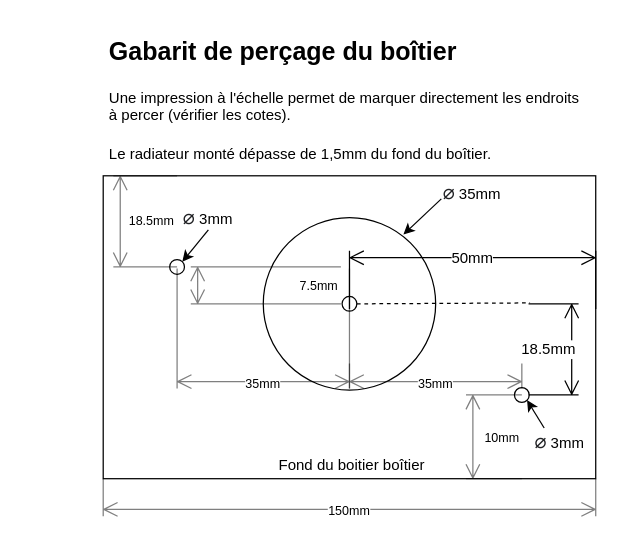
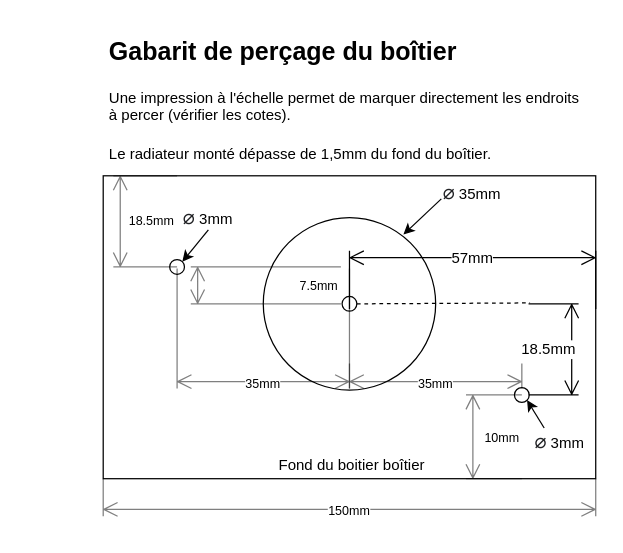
  <mxCell id="0" />
  <mxCell id="1" parent="0" />
  <mxCell id="2" value="" style="group" parent="1" vertex="1" connectable="0"><mxGeometry x="20" y="140" width="440" height="280" as="geometry" /></mxCell>
  <mxCell id="3" value="150mm" style="shape=dimension;whiteSpace=wrap;html=1;align=center;points=[];verticalAlign=bottom;spacingBottom=-5;labelBackgroundColor=#ffffff;fontSize=10;opacity=50;" parent="2" vertex="1"><mxGeometry x="62" y="242.13" width="393.7" height="30" as="geometry" /></mxCell>
  <mxCell id="4" value="" style="group" parent="2" vertex="1" connectable="0"><mxGeometry x="62" width="393.705" height="251.1" as="geometry" /></mxCell>
  <mxCell id="5" value="" style="rounded=0;whiteSpace=wrap;html=1;" parent="4" vertex="1"><mxGeometry width="393.7" height="242.125" as="geometry" /></mxCell>
  <mxCell id="6" value="" style="ellipse;whiteSpace=wrap;html=1;aspect=fixed;" parent="4" vertex="1"><mxGeometry x="53.149" y="66.929" width="11.811" height="11.81" as="geometry" /></mxCell>
  <mxCell id="7" value="" style="ellipse;whiteSpace=wrap;html=1;aspect=fixed;" parent="4" vertex="1"><mxGeometry x="328.739" y="169.291" width="11.811" height="11.81" as="geometry" /></mxCell>
  <mxCell id="8" value="" style="ellipse;whiteSpace=wrap;html=1;aspect=fixed;" parent="4" vertex="1"><mxGeometry x="127.946" y="33.465" width="137.81" height="137.795" as="geometry" /></mxCell>
  <mxCell id="9" value="&lt;span style=&quot;color: rgb(32, 33, 36); font-family: arial, sans-serif; font-size: 16px; text-align: left; background-color: rgb(255, 255, 255);&quot;&gt;⌀&lt;/span&gt;&amp;nbsp;3mm" style="text;html=1;strokeColor=none;fillColor=none;align=center;verticalAlign=middle;whiteSpace=wrap;rounded=0;opacity=50;" parent="4" vertex="1"><mxGeometry x="340" y="201.62" width="50" height="20" as="geometry" /></mxCell>
  <mxCell id="10" value="&lt;span style=&quot;color: rgb(32, 33, 36); font-family: arial, sans-serif; font-size: 16px; text-align: left; background-color: rgb(255, 255, 255);&quot;&gt;⌀&lt;/span&gt;&amp;nbsp;3mm" style="text;html=1;strokeColor=none;fillColor=none;align=center;verticalAlign=middle;whiteSpace=wrap;rounded=0;opacity=50;" parent="4" vertex="1"><mxGeometry x="59.06" y="23.31" width="50" height="20" as="geometry" /></mxCell>
  <mxCell id="11" value="&lt;span style=&quot;color: rgb(32, 33, 36); font-family: arial, sans-serif; font-size: 16px; text-align: left; background-color: rgb(255, 255, 255);&quot;&gt;⌀&lt;/span&gt;&amp;nbsp;35mm" style="text;html=1;strokeColor=none;fillColor=none;align=center;verticalAlign=middle;whiteSpace=wrap;rounded=0;opacity=50;" parent="4" vertex="1"><mxGeometry x="270.27" y="3.46" width="50" height="20" as="geometry" /></mxCell>
  <mxCell id="12" value="" style="endArrow=none;dashed=1;html=1;rounded=0;fontSize=10;" parent="4" target="5" edge="1"><mxGeometry width="50" height="50" relative="1" as="geometry"><mxPoint y="100" as="sourcePoint" /><mxPoint x="220" y="80" as="targetPoint" /></mxGeometry></mxCell>
  <mxCell id="13" value="7.5mm" style="shape=dimension;direction=south;whiteSpace=wrap;html=1;align=right;points=[];verticalAlign=middle;labelBackgroundColor=#ffffff;fontSize=10;opacity=50;" parent="4" vertex="1"><mxGeometry x="70" y="72.834" width="120" height="29.527" as="geometry" /></mxCell>
  <mxCell id="14" value="" style="endArrow=classic;html=1;rounded=0;fontSize=10;entryX=1;entryY=0;entryDx=0;entryDy=0;exitX=0.5;exitY=1;exitDx=0;exitDy=0;" parent="4" source="10" target="6" edge="1"><mxGeometry width="50" height="50" relative="1" as="geometry"><mxPoint x="40" y="90" as="sourcePoint" /><mxPoint x="200" y="120" as="targetPoint" /></mxGeometry></mxCell>
  <mxCell id="15" value="" style="endArrow=classic;html=1;rounded=0;fontSize=10;exitX=0.25;exitY=0;exitDx=0;exitDy=0;entryX=1;entryY=1;entryDx=0;entryDy=0;" parent="4" source="9" target="7" edge="1"><mxGeometry width="50" height="50" relative="1" as="geometry"><mxPoint x="361" y="60.22" as="sourcePoint" /><mxPoint x="348.821" y="78.658" as="targetPoint" /></mxGeometry></mxCell>
  <mxCell id="16" value="Fond du boitier boîtier" style="text;html=1;strokeColor=none;fillColor=none;align=center;verticalAlign=middle;whiteSpace=wrap;rounded=0;" parent="4" vertex="1"><mxGeometry x="127.95" y="221.62" width="142.05" height="21.1" as="geometry" /></mxCell>
  <mxCell id="17" value="" style="ellipse;whiteSpace=wrap;html=1;aspect=fixed;" parent="4" vertex="1"><mxGeometry x="190.945" y="96.456" width="11.811" height="11.81" as="geometry" /></mxCell>
- <mxCell id="18" value="50mm" style="shape=dimension;direction=west;whiteSpace=wrap;html=1;align=center;points=[];verticalAlign=top;spacingTop=-8;labelBackgroundColor=#ffffff" parent="4" vertex="1"><mxGeometry x="196.85" y="60" width="196.85" height="46.5" as="geometry" /></mxCell>
+ <mxCell id="18" value="57mm" style="shape=dimension;direction=west;whiteSpace=wrap;html=1;align=center;points=[];verticalAlign=top;spacingTop=-8;labelBackgroundColor=#ffffff" parent="4" vertex="1"><mxGeometry x="196.85" y="60" width="196.85" height="46.5" as="geometry" /></mxCell>
  <mxCell id="19" value="35mm" style="shape=dimension;whiteSpace=wrap;html=1;align=center;points=[];verticalAlign=bottom;spacingBottom=-5;labelBackgroundColor=#ffffff;fontSize=10;opacity=50;" parent="4" vertex="1"><mxGeometry x="59.06" y="74.02" width="137.79" height="95.98" as="geometry" /></mxCell>
  <mxCell id="20" value="35mm" style="shape=dimension;whiteSpace=wrap;html=1;align=center;points=[];verticalAlign=bottom;spacingBottom=-5;labelBackgroundColor=#ffffff;fontSize=10;opacity=50;" parent="4" vertex="1"><mxGeometry x="196.85" y="150" width="137.79" height="20" as="geometry" /></mxCell>
  <mxCell id="21" value="10mm" style="shape=dimension;direction=south;whiteSpace=wrap;html=1;align=right;points=[];verticalAlign=middle;labelBackgroundColor=#ffffff;fontSize=10;opacity=50;" parent="4" vertex="1"><mxGeometry x="290" y="175.2" width="44.64" height="66.929" as="geometry" /></mxCell>
  <mxCell id="22" value="18.5mm" style="shape=dimension;direction=north;whiteSpace=wrap;html=1;align=right;points=[];verticalAlign=middle;labelBackgroundColor=#ffffff" parent="4" vertex="1"><mxGeometry x="340" y="102.362" width="40" height="72.834" as="geometry" /></mxCell>
  <mxCell id="23" value="" style="endArrow=none;dashed=1;html=1;rounded=0;entryX=1.01;entryY=0.03;entryDx=0;entryDy=0;entryPerimeter=0;exitX=1;exitY=0.5;exitDx=0;exitDy=0;" parent="4" source="17" target="22" edge="1"><mxGeometry width="50" height="50" relative="1" as="geometry"><mxPoint x="210" y="190" as="sourcePoint" /><mxPoint x="260" y="140" as="targetPoint" /></mxGeometry></mxCell>
  <mxCell id="24" value="" style="endArrow=classic;html=1;rounded=0;fontSize=10;exitX=0;exitY=0.75;exitDx=0;exitDy=0;entryX=0.813;entryY=0.098;entryDx=0;entryDy=0;entryPerimeter=0;" edge="1" parent="4" source="11" target="8"><mxGeometry width="50" height="50" relative="1" as="geometry"><mxPoint x="363" y="47" as="sourcePoint" /><mxPoint x="349" y="24" as="targetPoint" /></mxGeometry></mxCell>
  <mxCell id="25" value="18.5mm" style="shape=dimension;direction=south;whiteSpace=wrap;html=1;align=right;points=[];verticalAlign=middle;labelBackgroundColor=#ffffff;fontSize=10;opacity=50;" vertex="1" parent="4"><mxGeometry x="8.11" y="-2.22e-15" width="50.95" height="72.83" as="geometry" /></mxCell>
  <mxCell id="26" value="&lt;h1 style=&quot;border-color: var(--border-color);&quot;&gt;&lt;font style=&quot;border-color: var(--border-color); font-size: 20px;&quot;&gt;Gabarit de perçage du boîtier&lt;/font&gt;&lt;/h1&gt;&lt;h1&gt;&lt;p style=&quot;border-color: var(--border-color); font-size: 12px; font-weight: 400;&quot;&gt;Une impression à l'échelle permet de marquer directement les endroits à percer (vérifier les cotes).&lt;/p&gt;&lt;/h1&gt;&lt;p&gt;Le radiateur monté dépasse de 1,5mm du fond du boîtier.&lt;/p&gt;" style="text;html=1;strokeColor=none;fillColor=none;spacing=5;spacingTop=-20;whiteSpace=wrap;overflow=hidden;rounded=0;" parent="1" vertex="1"><mxGeometry x="82" y="20" width="390" height="110" as="geometry" /></mxCell>
